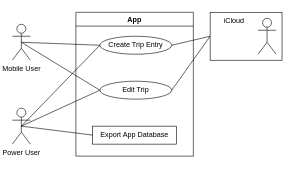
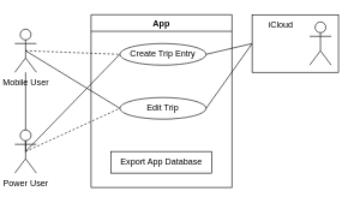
  <mxCell id="0" />
  <mxCell id="1" parent="0" />
  <mxCell id="2" value="App" style="swimlane;" vertex="1" parent="1"><mxGeometry x="126" y="20" width="196" height="240" as="geometry" /></mxCell>
  <mxCell id="3" value="Create Trip Entry" style="ellipse;whiteSpace=wrap;html=1;" vertex="1" parent="2"><mxGeometry x="40" y="40" width="120" height="30" as="geometry" /></mxCell>
  <mxCell id="4" value="Edit Trip" style="ellipse;whiteSpace=wrap;html=1;" vertex="1" parent="2"><mxGeometry x="40" y="115" width="120" height="30" as="geometry" /></mxCell>
  <mxCell id="5" value="Export App Database" style="whiteSpace=wrap;html=1;rounded=0;" vertex="1" parent="2"><mxGeometry x="28" y="190" width="140" height="30" as="geometry" /></mxCell>
- <mxCell id="6" style="rounded=0;orthogonalLoop=1;jettySize=auto;html=1;exitX=0.5;exitY=0.5;exitDx=0;exitDy=0;exitPerimeter=0;entryX=0;entryY=0.5;entryDx=0;entryDy=0;endArrow=none;endFill=0;" edge="1" parent="1" source="8" target="3"><mxGeometry relative="1" as="geometry" /></mxCell>
+ <mxCell id="6" style="rounded=0;orthogonalLoop=1;jettySize=auto;html=1;exitX=0.5;exitY=0.5;exitDx=0;exitDy=0;exitPerimeter=0;entryX=0;entryY=0.5;entryDx=0;entryDy=0;endArrow=none;endFill=0;dashed=1;" edge="1" parent="1" source="8" target="3"><mxGeometry relative="1" as="geometry" /></mxCell>
  <mxCell id="7" style="edgeStyle=none;rounded=0;orthogonalLoop=1;jettySize=auto;html=1;exitX=0.5;exitY=0.5;exitDx=0;exitDy=0;exitPerimeter=0;entryX=0;entryY=0.5;entryDx=0;entryDy=0;endArrow=none;endFill=0;" edge="1" parent="1" source="8" target="4"><mxGeometry relative="1" as="geometry" /></mxCell>
  <mxCell id="8" value="Mobile User" style="shape=umlActor;verticalLabelPosition=bottom;verticalAlign=top;html=1;outlineConnect=0;" vertex="1" parent="1"><mxGeometry x="20" y="40" width="30" height="60" as="geometry" /></mxCell>
  <mxCell id="9" style="edgeStyle=none;rounded=0;orthogonalLoop=1;jettySize=auto;html=1;exitX=0.5;exitY=0.5;exitDx=0;exitDy=0;exitPerimeter=0;entryX=0;entryY=0.5;entryDx=0;entryDy=0;endArrow=none;endFill=0;" edge="1" parent="1" source="12" target="3"><mxGeometry relative="1" as="geometry" /></mxCell>
- <mxCell id="10" style="edgeStyle=none;rounded=0;orthogonalLoop=1;jettySize=auto;html=1;exitX=0.5;exitY=0.5;exitDx=0;exitDy=0;exitPerimeter=0;entryX=0;entryY=0.5;entryDx=0;entryDy=0;endArrow=none;endFill=0;" edge="1" parent="1" source="12" target="4"><mxGeometry relative="1" as="geometry" /></mxCell>
- <mxCell id="11" style="edgeStyle=none;rounded=0;orthogonalLoop=1;jettySize=auto;html=1;exitX=0.5;exitY=0.5;exitDx=0;exitDy=0;exitPerimeter=0;entryX=0;entryY=0.5;entryDx=0;entryDy=0;endArrow=none;endFill=0;" edge="1" parent="1" source="12" target="5"><mxGeometry relative="1" as="geometry" /></mxCell>
+ <mxCell id="10" style="edgeStyle=none;rounded=0;orthogonalLoop=1;jettySize=auto;html=1;exitX=0.5;exitY=0.5;exitDx=0;exitDy=0;exitPerimeter=0;entryX=0;entryY=0.5;entryDx=0;entryDy=0;endArrow=none;endFill=0;dashed=1;" edge="1" parent="1" source="12" target="4"><mxGeometry relative="1" as="geometry" /></mxCell>
+ <mxCell id="11" style="edgeStyle=none;rounded=0;orthogonalLoop=1;jettySize=auto;html=1;exitX=0.5;exitY=0.5;exitDx=0;exitDy=0;exitPerimeter=0;endArrow=none;endFill=0;" edge="1" parent="1" source="12" target="8"><mxGeometry relative="1" as="geometry" /></mxCell>
  <mxCell id="12" value="Power User" style="shape=umlActor;verticalLabelPosition=bottom;verticalAlign=top;html=1;outlineConnect=0;" vertex="1" parent="1"><mxGeometry x="20" y="180" width="30" height="60" as="geometry" /></mxCell>
  <mxCell id="13" style="edgeStyle=none;rounded=0;orthogonalLoop=1;jettySize=auto;html=1;exitX=0;exitY=0.5;exitDx=0;exitDy=0;entryX=1;entryY=0.5;entryDx=0;entryDy=0;endArrow=none;endFill=0;" edge="1" parent="1" source="15" target="3"><mxGeometry relative="1" as="geometry" /></mxCell>
  <mxCell id="14" style="edgeStyle=none;rounded=0;orthogonalLoop=1;jettySize=auto;html=1;exitX=0;exitY=0.5;exitDx=0;exitDy=0;entryX=1;entryY=0.5;entryDx=0;entryDy=0;endArrow=none;endFill=0;" edge="1" parent="1" source="15" target="4"><mxGeometry relative="1" as="geometry" /></mxCell>
  <mxCell id="15" value="" style="rounded=0;whiteSpace=wrap;html=1;" vertex="1" parent="1"><mxGeometry x="350" y="20" width="120" height="80" as="geometry" /></mxCell>
  <mxCell id="16" value="iCloud" style="text;html=1;strokeColor=none;fillColor=none;align=center;verticalAlign=middle;whiteSpace=wrap;rounded=0;" vertex="1" parent="1"><mxGeometry x="360" y="20" width="60" height="30" as="geometry" /></mxCell>
  <mxCell id="17" value="" style="shape=umlActor;verticalLabelPosition=bottom;verticalAlign=top;html=1;outlineConnect=0;" vertex="1" parent="1"><mxGeometry x="430" y="30" width="30" height="60" as="geometry" /></mxCell>
